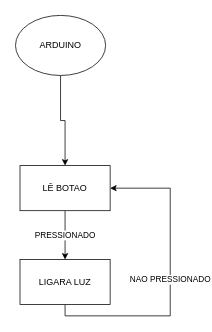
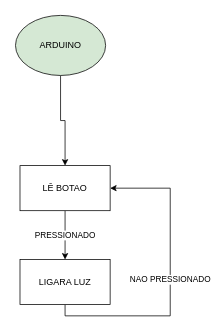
  <mxCell id="0" />
  <mxCell id="1" parent="0" />
  <mxCell id="2" style="edgeStyle=orthogonalEdgeStyle;rounded=0;orthogonalLoop=1;jettySize=auto;html=1;entryX=0.5;entryY=0;entryDx=0;entryDy=0;" parent="1" source="3" target="5" edge="1"><mxGeometry relative="1" as="geometry" /></mxCell>
- <mxCell id="3" value="ARDUINO" style="ellipse;whiteSpace=wrap;html=1;" parent="1" vertex="1"><mxGeometry x="20" y="20" width="120" height="80" as="geometry" /></mxCell>
+ <mxCell id="3" value="ARDUINO" style="ellipse;whiteSpace=wrap;html=1;fillColor=#d5e8d4;" parent="1" vertex="1"><mxGeometry x="20" y="20" width="120" height="80" as="geometry" /></mxCell>
  <mxCell id="4" value="PRESSIONADO" style="edgeStyle=orthogonalEdgeStyle;rounded=0;orthogonalLoop=1;jettySize=auto;html=1;entryX=0.5;entryY=0;entryDx=0;entryDy=0;" parent="1" source="5" target="7" edge="1"><mxGeometry relative="1" as="geometry" /></mxCell>
  <mxCell id="5" value="LÊ BOTAO" style="rounded=0;whiteSpace=wrap;html=1;" parent="1" vertex="1"><mxGeometry x="26" y="220" width="120" height="60" as="geometry" /></mxCell>
  <mxCell id="6" value="NAO PRESSIONADO" style="edgeStyle=orthogonalEdgeStyle;rounded=0;orthogonalLoop=1;jettySize=auto;html=1;entryX=1;entryY=0.5;entryDx=0;entryDy=0;" parent="1" source="7" target="5" edge="1"><mxGeometry relative="1" as="geometry"><Array as="points"><mxPoint x="226" y="420" /><mxPoint x="226" y="250" /></Array></mxGeometry></mxCell>
  <mxCell id="7" value="LIGARA LUZ" style="rounded=0;whiteSpace=wrap;html=1;" parent="1" vertex="1"><mxGeometry x="26" y="345" width="120" height="60" as="geometry" /></mxCell>
